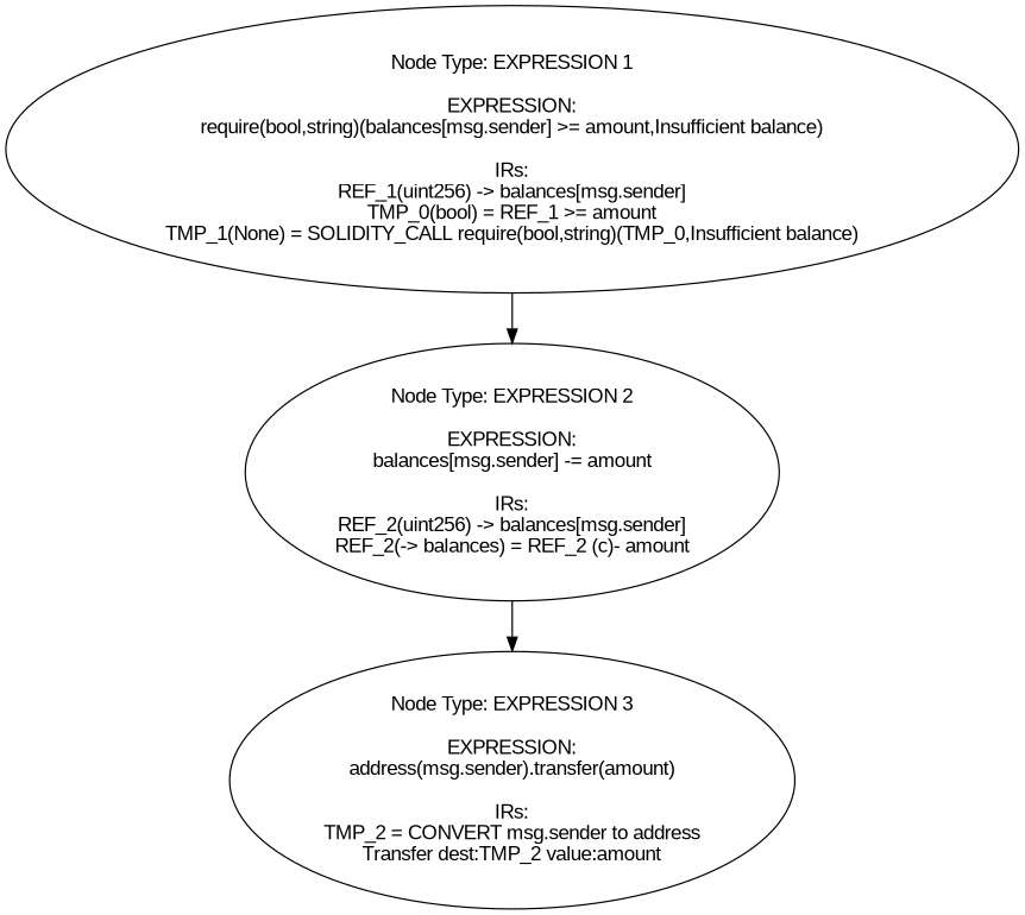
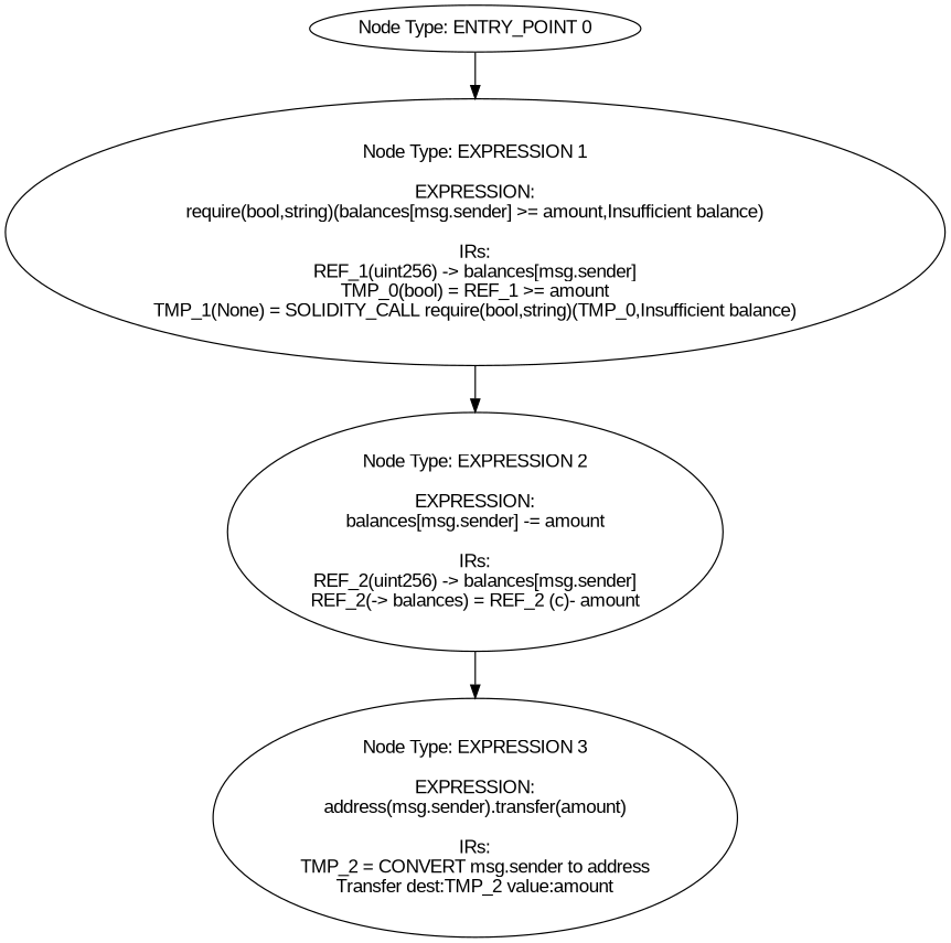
  digraph {
    fontname="Liberation Sans"
    node [fontname="Liberation Sans"]
    edge [fontname="Liberation Sans"]
+   n1 [label="Node Type: ENTRY_POINT 0\n"]
    n2 [label="Node Type: EXPRESSION 1\n\nEXPRESSION:\nrequire(bool,string)(balances[msg.sender] >= amount,Insufficient balance)\n\nIRs:\nREF_1(uint256) -> balances[msg.sender]\nTMP_0(bool) = REF_1 >= amount\nTMP_1(None) = SOLIDITY_CALL require(bool,string)(TMP_0,Insufficient balance)"]
    n3 [label="Node Type: EXPRESSION 2\n\nEXPRESSION:\nbalances[msg.sender] -= amount\n\nIRs:\nREF_2(uint256) -> balances[msg.sender]\nREF_2(-> balances) = REF_2 (c)- amount"]
    n4 [label="Node Type: EXPRESSION 3\n\nEXPRESSION:\naddress(msg.sender).transfer(amount)\n\nIRs:\nTMP_2 = CONVERT msg.sender to address\nTransfer dest:TMP_2 value:amount"]
+   n1 -> n2
    n2 -> n3
    n3 -> n4
  }
